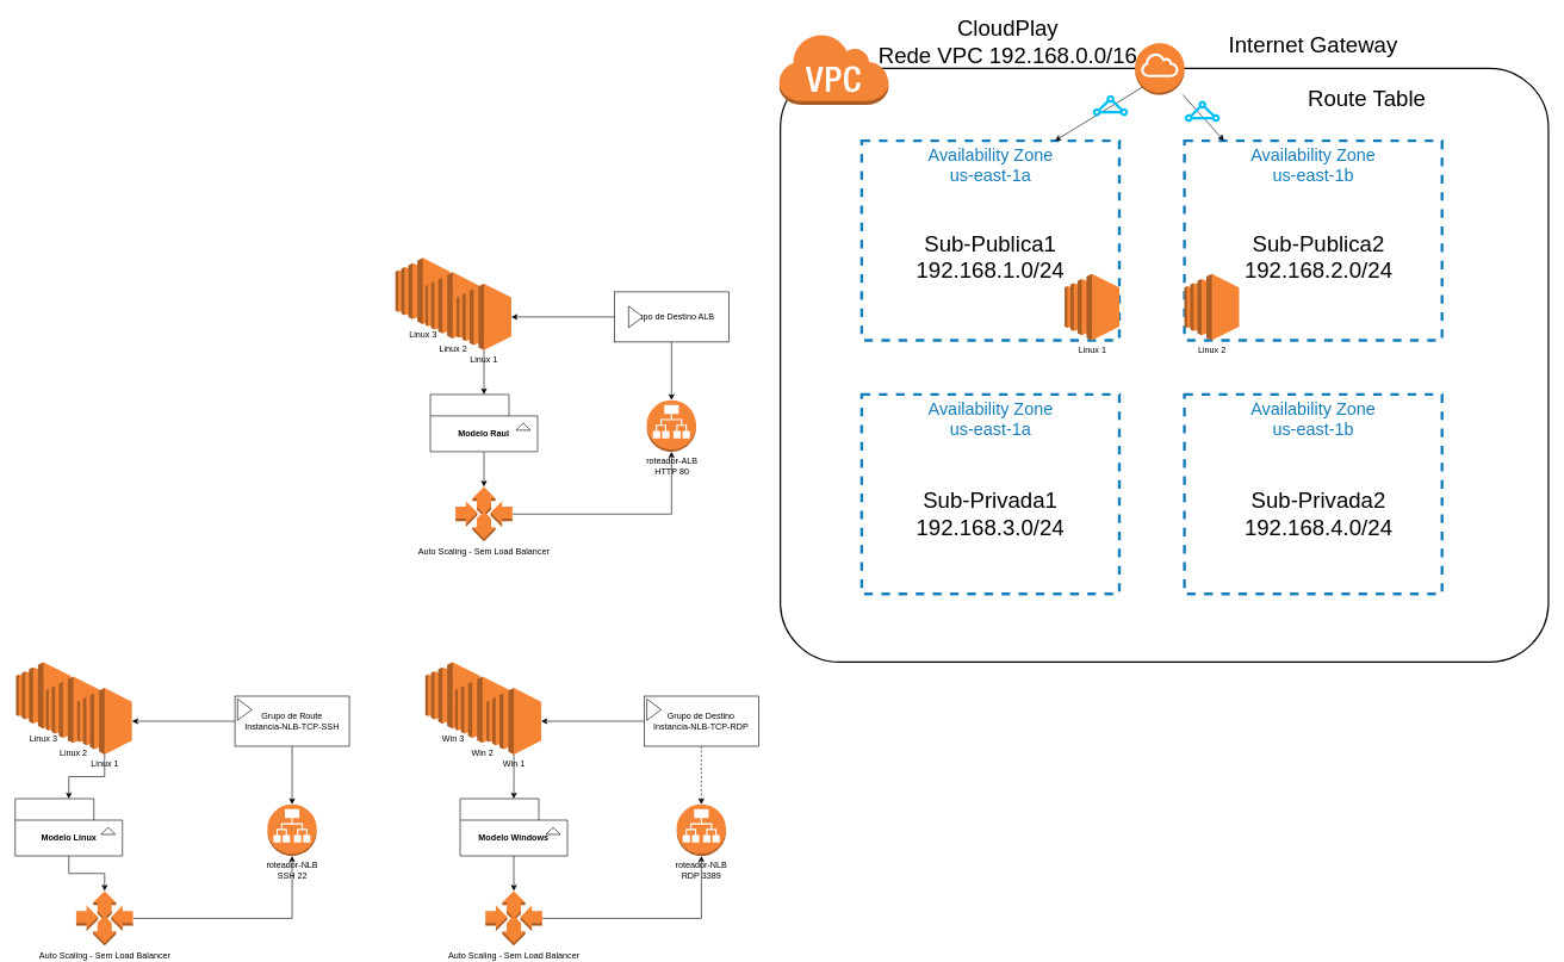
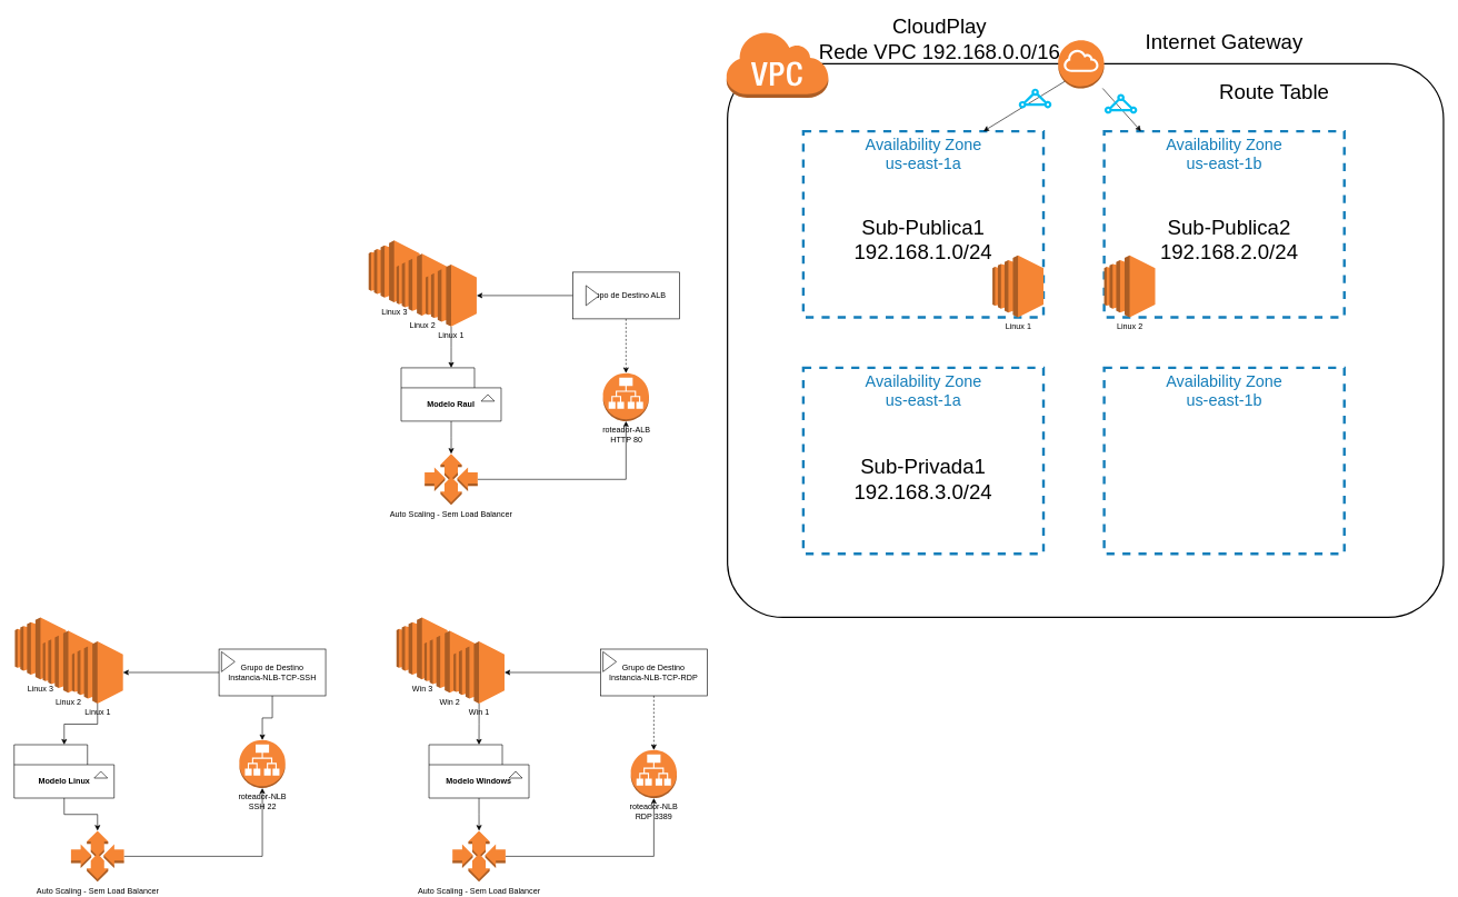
  <mxCell id="0" />
  <mxCell id="1" parent="0" />
  <mxCell id="2" value="Linux 3" style="outlineConnect=0;dashed=0;verticalLabelPosition=bottom;verticalAlign=top;align=center;html=1;shape=mxgraph.aws3.ec2;fillColor=#F58534;gradientColor=none;" vertex="1" parent="1"><mxGeometry x="552.5" y="360" width="76.5" height="93" as="geometry" /></mxCell>
  <mxCell id="3" value="Linux 2" style="outlineConnect=0;dashed=0;verticalLabelPosition=bottom;verticalAlign=top;align=center;html=1;shape=mxgraph.aws3.ec2;fillColor=#F58534;gradientColor=none;" vertex="1" parent="1"><mxGeometry x="594.25" y="380" width="76.5" height="93" as="geometry" /></mxCell>
  <mxCell id="4" value="" style="rounded=1;arcSize=10;dashed=0;strokeColor=#000000;fillColor=none;gradientColor=none;strokeWidth=2;labelBackgroundColor=none;fontSize=33;fontColor=#000000;verticalAlign=top;" vertex="1" parent="1"><mxGeometry x="1090.75" y="95" width="1074" height="830.25" as="geometry" /></mxCell>
  <mxCell id="5" value="" style="html=1;shape=mxgraph.aws3.virtual_private_cloud;fillColor=#F58536;" vertex="1" parent="1"><mxGeometry x="1088" y="45.75" width="154" height="100.25" as="geometry" /></mxCell>
  <mxCell id="6" value="Availability Zone&lt;br&gt;us-east-1a" style="fillColor=none;strokeColor=#147EBA;dashed=1;verticalAlign=top;fontStyle=0;fontColor=#147EBA;whiteSpace=wrap;html=1;fontSize=24;strokeWidth=4;" vertex="1" parent="1"><mxGeometry x="1204.5" y="196.25" width="360.25" height="279" as="geometry" /></mxCell>
  <mxCell id="7" value="Sub-Publica1&lt;br style=&quot;border-color: var(--border-color); padding: 0px; margin: 0px; font-size: 31px;&quot;&gt;&lt;span style=&quot;font-size: 31px;&quot;&gt;192.168.1.0/24&lt;/span&gt;" style="text;html=1;strokeColor=none;fillColor=none;align=center;verticalAlign=middle;whiteSpace=wrap;rounded=0;fontSize=31;" vertex="1" parent="1"><mxGeometry x="1242" y="321.13" width="285.25" height="75" as="geometry" /></mxCell>
  <mxCell id="8" value="Availability Zone&lt;br&gt;us-east-1a" style="fillColor=none;strokeColor=#147EBA;dashed=1;verticalAlign=top;fontStyle=0;fontColor=#147EBA;whiteSpace=wrap;html=1;fontSize=24;strokeWidth=4;" vertex="1" parent="1"><mxGeometry x="1204.5" y="551" width="360.25" height="279" as="geometry" /></mxCell>
  <mxCell id="9" value="Sub-Privada1&lt;br style=&quot;border-color: var(--border-color); padding: 0px; margin: 0px; font-size: 31px;&quot;&gt;&lt;span style=&quot;font-size: 31px;&quot;&gt;192.168.3.0/24&lt;/span&gt;" style="text;html=1;strokeColor=none;fillColor=none;align=center;verticalAlign=middle;whiteSpace=wrap;rounded=0;fontSize=31;" vertex="1" parent="1"><mxGeometry x="1242" y="680" width="285.25" height="75" as="geometry" /></mxCell>
  <mxCell id="10" value="Availability Zone&lt;br&gt;us-east-1b" style="fillColor=none;strokeColor=#147EBA;dashed=1;verticalAlign=top;fontStyle=0;fontColor=#147EBA;whiteSpace=wrap;html=1;fontSize=24;strokeWidth=4;" vertex="1" parent="1"><mxGeometry x="1655.75" y="196.25" width="360.25" height="279" as="geometry" /></mxCell>
  <mxCell id="11" value="Sub-Publica2&lt;br style=&quot;border-color: var(--border-color); padding: 0px; margin: 0px; font-size: 31px;&quot;&gt;&lt;span style=&quot;font-size: 31px;&quot;&gt;192.168.2.0/24&lt;/span&gt;" style="text;html=1;strokeColor=none;fillColor=none;align=center;verticalAlign=middle;whiteSpace=wrap;rounded=0;fontSize=31;" vertex="1" parent="1"><mxGeometry x="1700.63" y="321.13" width="285.25" height="75" as="geometry" /></mxCell>
  <mxCell id="12" value="Availability Zone&lt;br&gt;us-east-1b" style="fillColor=none;strokeColor=#147EBA;dashed=1;verticalAlign=top;fontStyle=0;fontColor=#147EBA;whiteSpace=wrap;html=1;fontSize=24;strokeWidth=4;" vertex="1" parent="1"><mxGeometry x="1655.75" y="551" width="360.25" height="279" as="geometry" /></mxCell>
- <mxCell id="13" value="Sub-Privada2&lt;br style=&quot;border-color: var(--border-color); padding: 0px; margin: 0px; font-size: 31px;&quot;&gt;&lt;span style=&quot;font-size: 31px;&quot;&gt;192.168.4.0/24&lt;/span&gt;" style="text;html=1;strokeColor=none;fillColor=none;align=center;verticalAlign=middle;whiteSpace=wrap;rounded=0;fontSize=31;" vertex="1" parent="1"><mxGeometry x="1700.63" y="680" width="285.25" height="75" as="geometry" /></mxCell>
  <mxCell id="14" value="CloudPlay&lt;br&gt;Rede VPC&amp;nbsp;&lt;span style=&quot;font-size: 31px;&quot;&gt;192.168.0.0/16&lt;/span&gt;" style="text;html=1;strokeColor=none;fillColor=none;align=center;verticalAlign=middle;whiteSpace=wrap;rounded=0;fontSize=31;" vertex="1" parent="1"><mxGeometry x="1116.63" y="20" width="584" height="75" as="geometry" /></mxCell>
  <mxCell id="15" value="" style="rounded=0;orthogonalLoop=1;jettySize=auto;html=1;" edge="1" parent="1" source="16" target="10"><mxGeometry relative="1" as="geometry" /></mxCell>
  <mxCell id="16" value="" style="outlineConnect=0;dashed=0;verticalLabelPosition=bottom;verticalAlign=top;align=center;html=1;shape=mxgraph.aws3.internet_gateway;fillColor=#F58534;gradientColor=none;" vertex="1" parent="1"><mxGeometry x="1586.75" y="59.88" width="69" height="72" as="geometry" /></mxCell>
  <mxCell id="17" value="" style="rounded=0;orthogonalLoop=1;jettySize=auto;html=1;entryX=0.75;entryY=0;entryDx=0;entryDy=0;exitX=0.145;exitY=0.855;exitDx=0;exitDy=0;exitPerimeter=0;" edge="1" parent="1" source="16" target="6"><mxGeometry relative="1" as="geometry"><mxPoint x="1765.75" y="207.25" as="sourcePoint" /><mxPoint x="1910.75" y="271.25" as="targetPoint" /></mxGeometry></mxCell>
  <mxCell id="18" value="" style="verticalLabelPosition=bottom;html=1;verticalAlign=top;align=center;strokeColor=none;fillColor=#00BEF2;shape=mxgraph.azure.express_route;pointerEvents=1;" vertex="1" parent="1"><mxGeometry x="1655.75" y="140" width="50" height="30" as="geometry" /></mxCell>
  <mxCell id="19" value="Internet Gateway" style="text;html=1;strokeColor=none;fillColor=none;align=center;verticalAlign=middle;whiteSpace=wrap;rounded=0;fontSize=31;" vertex="1" parent="1"><mxGeometry x="1693.88" y="29.13" width="284" height="65.87" as="geometry" /></mxCell>
  <mxCell id="20" value="Route Table" style="text;html=1;strokeColor=none;fillColor=none;align=center;verticalAlign=middle;whiteSpace=wrap;rounded=0;fontSize=31;" vertex="1" parent="1"><mxGeometry x="1768.88" y="104.13" width="284" height="65.87" as="geometry" /></mxCell>
  <mxCell id="21" value="" style="verticalLabelPosition=bottom;html=1;verticalAlign=top;align=center;strokeColor=none;fillColor=#00BEF2;shape=mxgraph.azure.express_route;pointerEvents=1;" vertex="1" parent="1"><mxGeometry x="1527.25" y="131.88" width="50" height="30" as="geometry" /></mxCell>
  <mxCell id="22" value="Linux 2" style="outlineConnect=0;dashed=0;verticalLabelPosition=bottom;verticalAlign=top;align=center;html=1;shape=mxgraph.aws3.ec2;fillColor=#F58534;gradientColor=none;" vertex="1" parent="1"><mxGeometry x="1655.75" y="382.25" width="76.5" height="93" as="geometry" /></mxCell>
  <mxCell id="23" value="Linux 1" style="outlineConnect=0;dashed=0;verticalLabelPosition=bottom;verticalAlign=top;align=center;html=1;shape=mxgraph.aws3.ec2;fillColor=#F58534;gradientColor=none;" vertex="1" parent="1"><mxGeometry x="1488.25" y="382.25" width="76.5" height="93" as="geometry" /></mxCell>
  <mxCell id="24" value="" style="edgeStyle=orthogonalEdgeStyle;rounded=0;orthogonalLoop=1;jettySize=auto;html=1;" edge="1" parent="1" source="25" target="27"><mxGeometry relative="1" as="geometry" /></mxCell>
  <mxCell id="25" value="Linux 1" style="outlineConnect=0;dashed=0;verticalLabelPosition=bottom;verticalAlign=top;align=center;html=1;shape=mxgraph.aws3.ec2;fillColor=#F58534;gradientColor=none;" vertex="1" parent="1"><mxGeometry x="638" y="396.13" width="76.5" height="93" as="geometry" /></mxCell>
  <mxCell id="26" value="" style="edgeStyle=orthogonalEdgeStyle;rounded=0;orthogonalLoop=1;jettySize=auto;html=1;" edge="1" parent="1" source="27" target="29"><mxGeometry relative="1" as="geometry" /></mxCell>
  <mxCell id="27" value="Modelo Raul" style="shape=folder;fontStyle=1;tabWidth=110;tabHeight=30;tabPosition=left;html=1;boundedLbl=1;folderSymbol=triangle;whiteSpace=wrap;" vertex="1" parent="1"><mxGeometry x="601.25" y="551" width="150" height="80" as="geometry" /></mxCell>
  <mxCell id="28" style="edgeStyle=orthogonalEdgeStyle;rounded=0;orthogonalLoop=1;jettySize=auto;html=1;" edge="1" parent="1" source="29" target="30"><mxGeometry relative="1" as="geometry" /></mxCell>
  <mxCell id="29" value="Auto Scaling - Sem Load Balancer" style="outlineConnect=0;dashed=0;verticalLabelPosition=bottom;verticalAlign=top;align=center;html=1;shape=mxgraph.aws3.auto_scaling;fillColor=#F58534;gradientColor=none;" vertex="1" parent="1"><mxGeometry x="636.5" y="680" width="79.5" height="76.5" as="geometry" /></mxCell>
  <mxCell id="30" value="roteador-ALB&lt;br&gt;HTTP 80" style="outlineConnect=0;dashed=0;verticalLabelPosition=bottom;verticalAlign=top;align=center;html=1;shape=mxgraph.aws3.application_load_balancer;fillColor=#F58536;gradientColor=none;" vertex="1" parent="1"><mxGeometry x="904" y="559" width="69" height="72" as="geometry" /></mxCell>
- <mxCell id="31" value="" style="edgeStyle=orthogonalEdgeStyle;rounded=0;orthogonalLoop=1;jettySize=auto;html=1;" edge="1" parent="1" source="32" target="30"><mxGeometry relative="1" as="geometry" /></mxCell>
+ <mxCell id="31" value="" style="edgeStyle=orthogonalEdgeStyle;rounded=0;orthogonalLoop=1;jettySize=auto;html=1;dashed=1;" edge="1" parent="1" source="32" target="30"><mxGeometry relative="1" as="geometry" /></mxCell>
  <mxCell id="32" value="Grupo de Destino ALB" style="html=1;whiteSpace=wrap;container=1;recursiveResize=0;collapsible=0;" vertex="1" parent="1"><mxGeometry x="858.5" y="407.63" width="160" height="70" as="geometry" /></mxCell>
  <mxCell id="33" value="" style="triangle;html=1;whiteSpace=wrap;" vertex="1" parent="32"><mxGeometry x="20" y="20" width="20" height="30" as="geometry" /></mxCell>
  <mxCell id="34" style="edgeStyle=orthogonalEdgeStyle;rounded=0;orthogonalLoop=1;jettySize=auto;html=1;entryX=1;entryY=0.5;entryDx=0;entryDy=0;entryPerimeter=0;" edge="1" parent="1" source="32" target="25"><mxGeometry relative="1" as="geometry" /></mxCell>
  <mxCell id="35" value="Win 3" style="outlineConnect=0;dashed=0;verticalLabelPosition=bottom;verticalAlign=top;align=center;html=1;shape=mxgraph.aws3.ec2;fillColor=#F58534;gradientColor=none;" vertex="1" parent="1"><mxGeometry x="594.25" y="925.25" width="76.5" height="93" as="geometry" /></mxCell>
  <mxCell id="36" value="Win 2" style="outlineConnect=0;dashed=0;verticalLabelPosition=bottom;verticalAlign=top;align=center;html=1;shape=mxgraph.aws3.ec2;fillColor=#F58534;gradientColor=none;" vertex="1" parent="1"><mxGeometry x="636" y="945.25" width="76.5" height="93" as="geometry" /></mxCell>
  <mxCell id="37" value="" style="edgeStyle=orthogonalEdgeStyle;rounded=0;orthogonalLoop=1;jettySize=auto;html=1;" edge="1" parent="1" source="38" target="40"><mxGeometry relative="1" as="geometry" /></mxCell>
  <mxCell id="38" value="Win 1" style="outlineConnect=0;dashed=0;verticalLabelPosition=bottom;verticalAlign=top;align=center;html=1;shape=mxgraph.aws3.ec2;fillColor=#F58534;gradientColor=none;" vertex="1" parent="1"><mxGeometry x="679.75" y="961.38" width="76.5" height="93" as="geometry" /></mxCell>
  <mxCell id="39" value="" style="edgeStyle=orthogonalEdgeStyle;rounded=0;orthogonalLoop=1;jettySize=auto;html=1;" edge="1" parent="1" source="40" target="42"><mxGeometry relative="1" as="geometry" /></mxCell>
  <mxCell id="40" value="Modelo Windows" style="shape=folder;fontStyle=1;tabWidth=110;tabHeight=30;tabPosition=left;html=1;boundedLbl=1;folderSymbol=triangle;whiteSpace=wrap;" vertex="1" parent="1"><mxGeometry x="643" y="1116.25" width="150" height="80" as="geometry" /></mxCell>
  <mxCell id="41" style="edgeStyle=orthogonalEdgeStyle;rounded=0;orthogonalLoop=1;jettySize=auto;html=1;" edge="1" parent="1" source="42" target="43"><mxGeometry relative="1" as="geometry" /></mxCell>
  <mxCell id="42" value="Auto Scaling - Sem Load Balancer" style="outlineConnect=0;dashed=0;verticalLabelPosition=bottom;verticalAlign=top;align=center;html=1;shape=mxgraph.aws3.auto_scaling;fillColor=#F58534;gradientColor=none;" vertex="1" parent="1"><mxGeometry x="678.25" y="1245.25" width="79.5" height="76.5" as="geometry" /></mxCell>
  <mxCell id="43" value="roteador-NLB&lt;br&gt;RDP 3389" style="outlineConnect=0;dashed=0;verticalLabelPosition=bottom;verticalAlign=top;align=center;html=1;shape=mxgraph.aws3.application_load_balancer;fillColor=#F58536;gradientColor=none;" vertex="1" parent="1"><mxGeometry x="945.75" y="1124.25" width="69" height="72" as="geometry" /></mxCell>
  <mxCell id="44" value="" style="edgeStyle=orthogonalEdgeStyle;rounded=0;orthogonalLoop=1;jettySize=auto;html=1;dashed=1;" edge="1" parent="1" source="45" target="43"><mxGeometry relative="1" as="geometry" /></mxCell>
  <mxCell id="45" value="Grupo de Destino &lt;br&gt;Instancia-NLB-TCP-RDP" style="html=1;whiteSpace=wrap;container=1;recursiveResize=0;collapsible=0;" vertex="1" parent="1"><mxGeometry x="900.25" y="972.88" width="160" height="70" as="geometry" /></mxCell>
  <mxCell id="46" value="" style="triangle;html=1;whiteSpace=wrap;" vertex="1" parent="45"><mxGeometry x="3.75" y="3.87" width="20" height="30" as="geometry" /></mxCell>
  <mxCell id="47" style="edgeStyle=orthogonalEdgeStyle;rounded=0;orthogonalLoop=1;jettySize=auto;html=1;entryX=1;entryY=0.5;entryDx=0;entryDy=0;entryPerimeter=0;" edge="1" parent="1" source="45" target="38"><mxGeometry relative="1" as="geometry" /></mxCell>
  <mxCell id="48" value="Linux 3" style="outlineConnect=0;dashed=0;verticalLabelPosition=bottom;verticalAlign=top;align=center;html=1;shape=mxgraph.aws3.ec2;fillColor=#F58534;gradientColor=none;" vertex="1" parent="1"><mxGeometry x="22" y="925.25" width="76.5" height="93" as="geometry" /></mxCell>
  <mxCell id="49" value="Linux 2" style="outlineConnect=0;dashed=0;verticalLabelPosition=bottom;verticalAlign=top;align=center;html=1;shape=mxgraph.aws3.ec2;fillColor=#F58534;gradientColor=none;" vertex="1" parent="1"><mxGeometry x="63.75" y="945.25" width="76.5" height="93" as="geometry" /></mxCell>
  <mxCell id="50" value="" style="edgeStyle=orthogonalEdgeStyle;rounded=0;orthogonalLoop=1;jettySize=auto;html=1;" edge="1" parent="1" source="51" target="53"><mxGeometry relative="1" as="geometry" /></mxCell>
  <mxCell id="51" value="Linux 1" style="outlineConnect=0;dashed=0;verticalLabelPosition=bottom;verticalAlign=top;align=center;html=1;shape=mxgraph.aws3.ec2;fillColor=#F58534;gradientColor=none;" vertex="1" parent="1"><mxGeometry x="107.5" y="961.38" width="76.5" height="93" as="geometry" /></mxCell>
  <mxCell id="52" value="" style="edgeStyle=orthogonalEdgeStyle;rounded=0;orthogonalLoop=1;jettySize=auto;html=1;" edge="1" parent="1" source="53" target="55"><mxGeometry relative="1" as="geometry" /></mxCell>
  <mxCell id="53" value="Modelo Linux" style="shape=folder;fontStyle=1;tabWidth=110;tabHeight=30;tabPosition=left;html=1;boundedLbl=1;folderSymbol=triangle;whiteSpace=wrap;" vertex="1" parent="1"><mxGeometry x="20.75" y="1116.25" width="150" height="80" as="geometry" /></mxCell>
  <mxCell id="54" style="edgeStyle=orthogonalEdgeStyle;rounded=0;orthogonalLoop=1;jettySize=auto;html=1;" edge="1" parent="1" source="55" target="56"><mxGeometry relative="1" as="geometry" /></mxCell>
  <mxCell id="55" value="Auto Scaling - Sem Load Balancer" style="outlineConnect=0;dashed=0;verticalLabelPosition=bottom;verticalAlign=top;align=center;html=1;shape=mxgraph.aws3.auto_scaling;fillColor=#F58534;gradientColor=none;" vertex="1" parent="1"><mxGeometry x="106" y="1245.25" width="79.5" height="76.5" as="geometry" /></mxCell>
- <mxCell id="56" value="roteador-NLB&lt;br&gt;SSH 22" style="outlineConnect=0;dashed=0;verticalLabelPosition=bottom;verticalAlign=top;align=center;html=1;shape=mxgraph.aws3.application_load_balancer;fillColor=#F58536;gradientColor=none;" vertex="1" parent="1"><mxGeometry x="373.5" y="1124.25" width="69" height="72" as="geometry" /></mxCell>
+ <mxCell id="56" value="roteador-NLB&lt;br&gt;SSH 22" style="outlineConnect=0;dashed=0;verticalLabelPosition=bottom;verticalAlign=top;align=center;html=1;shape=mxgraph.aws3.application_load_balancer;fillColor=#F58536;gradientColor=none;" vertex="1" parent="1"><mxGeometry x="358.5" y="1109.25" width="69" height="72" as="geometry" /></mxCell>
  <mxCell id="57" value="" style="edgeStyle=orthogonalEdgeStyle;rounded=0;orthogonalLoop=1;jettySize=auto;html=1;" edge="1" parent="1" source="58" target="56"><mxGeometry relative="1" as="geometry" /></mxCell>
- <mxCell id="58" value="Grupo de Route &lt;br&gt;Instancia-NLB-TCP-SSH" style="html=1;whiteSpace=wrap;container=1;recursiveResize=0;collapsible=0;" vertex="1" parent="1"><mxGeometry x="328" y="972.88" width="160" height="70" as="geometry" /></mxCell>
+ <mxCell id="58" value="Grupo de Destino &lt;br&gt;Instancia-NLB-TCP-SSH" style="html=1;whiteSpace=wrap;container=1;recursiveResize=0;collapsible=0;" vertex="1" parent="1"><mxGeometry x="328" y="972.88" width="160" height="70" as="geometry" /></mxCell>
  <mxCell id="59" value="" style="triangle;html=1;whiteSpace=wrap;" vertex="1" parent="58"><mxGeometry x="3.75" y="3.87" width="20" height="30" as="geometry" /></mxCell>
  <mxCell id="60" style="edgeStyle=orthogonalEdgeStyle;rounded=0;orthogonalLoop=1;jettySize=auto;html=1;entryX=1;entryY=0.5;entryDx=0;entryDy=0;entryPerimeter=0;" edge="1" parent="1" source="58" target="51"><mxGeometry relative="1" as="geometry" /></mxCell>
